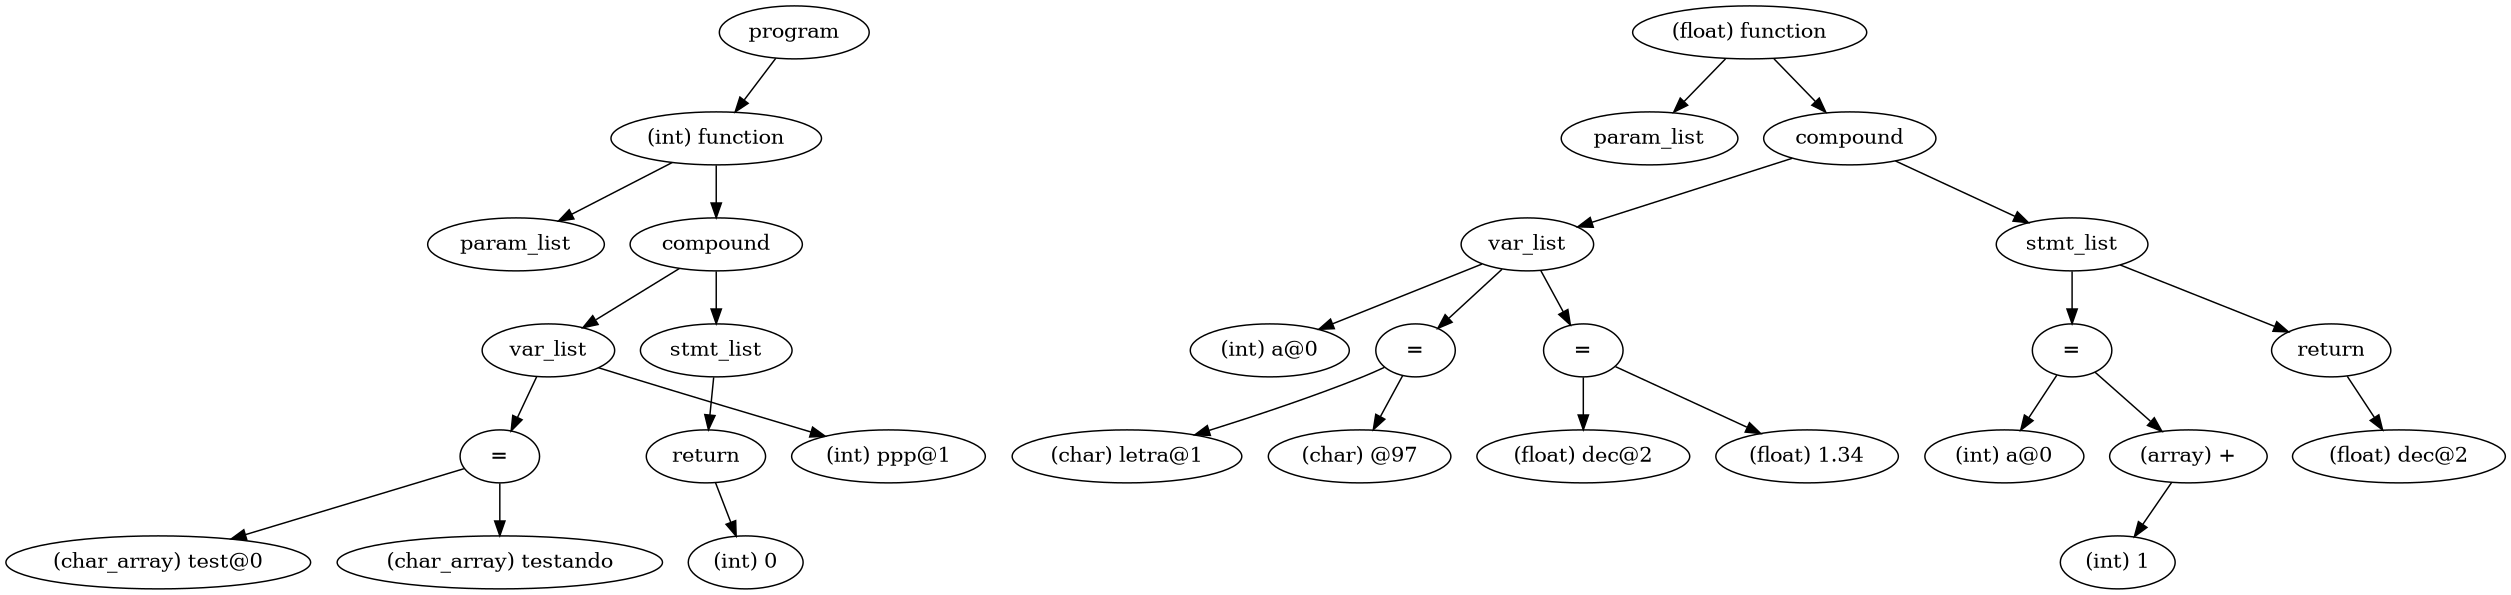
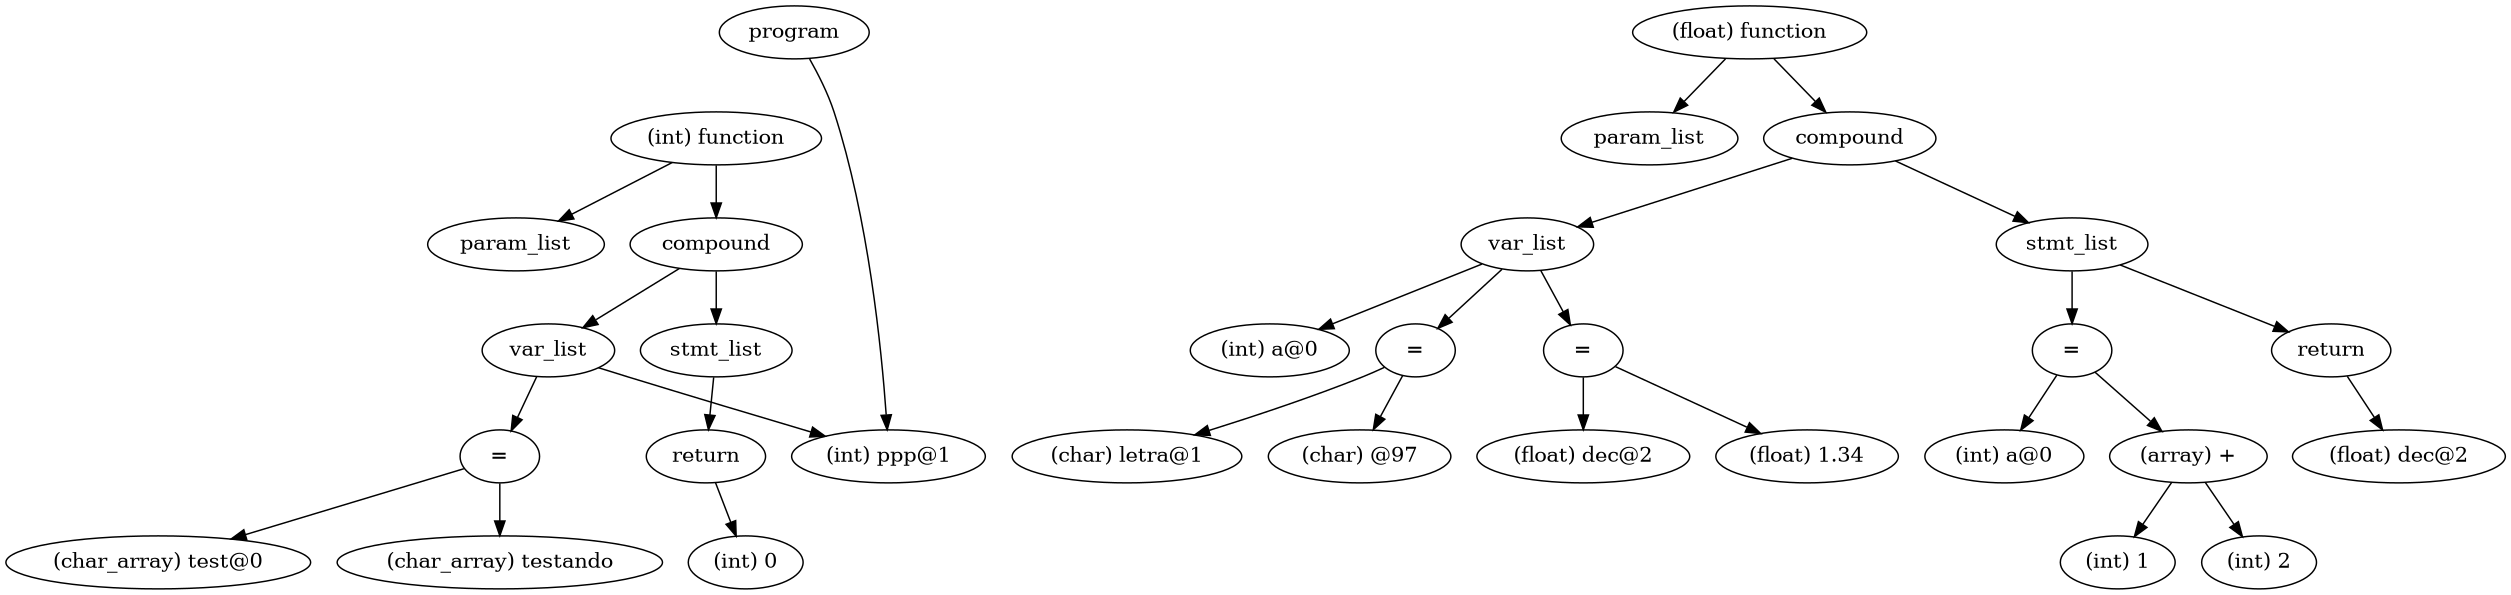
  digraph {
    ordering=out
    n1 [label=program]
    n2 [label="(int) function"]
    n3 [label="(float) function"]
    n4 [label=param_list]
    n5 [label=compound]
    n6 [label=param_list]
    n7 [label=compound]
    n8 [label=var_list]
    n9 [label=stmt_list]
    n10 [label="(int) a@0"]
    n11 [label="="]
    n12 [label="="]
    n13 [label="="]
    n14 [label=return]
    n15 [label="(char) letra@1"]
    n16 [label="(char) @97"]
    n17 [label="(float) dec@2"]
    n18 [label="(float) 1.34"]
    n19 [label="(int) a@0"]
    n20 [label="(array) +"]
    n21 [label="(float) dec@2"]
    n22 [label="(int) 1"]
+   n23 [label="(int) 2"]
    n24 [label=var_list]
    n25 [label=stmt_list]
    n26 [label="="]
    n27 [label="(int) ppp@1"]
    n28 [label=return]
    n29 [label="(char_array) test@0"]
    n30 [label="(char_array) testando"]
    n31 [label="(int) 0"]
-   n1 -> n2
+   n1 -> n27
    n2 -> n6
    n2 -> n7
    n3 -> n4
    n3 -> n5
    n5 -> n8
    n5 -> n9
    n7 -> n24
    n7 -> n25
    n8 -> n10
    n8 -> n11
    n8 -> n12
    n9 -> n13
    n9 -> n14
    n11 -> n15
    n11 -> n16
    n12 -> n17
    n12 -> n18
    n13 -> n19
    n13 -> n20
    n14 -> n21
    n20 -> n22
+   n20 -> n23
    n24 -> n26
    n24 -> n27
    n25 -> n28
    n26 -> n29
    n26 -> n30
    n28 -> n31
  }
